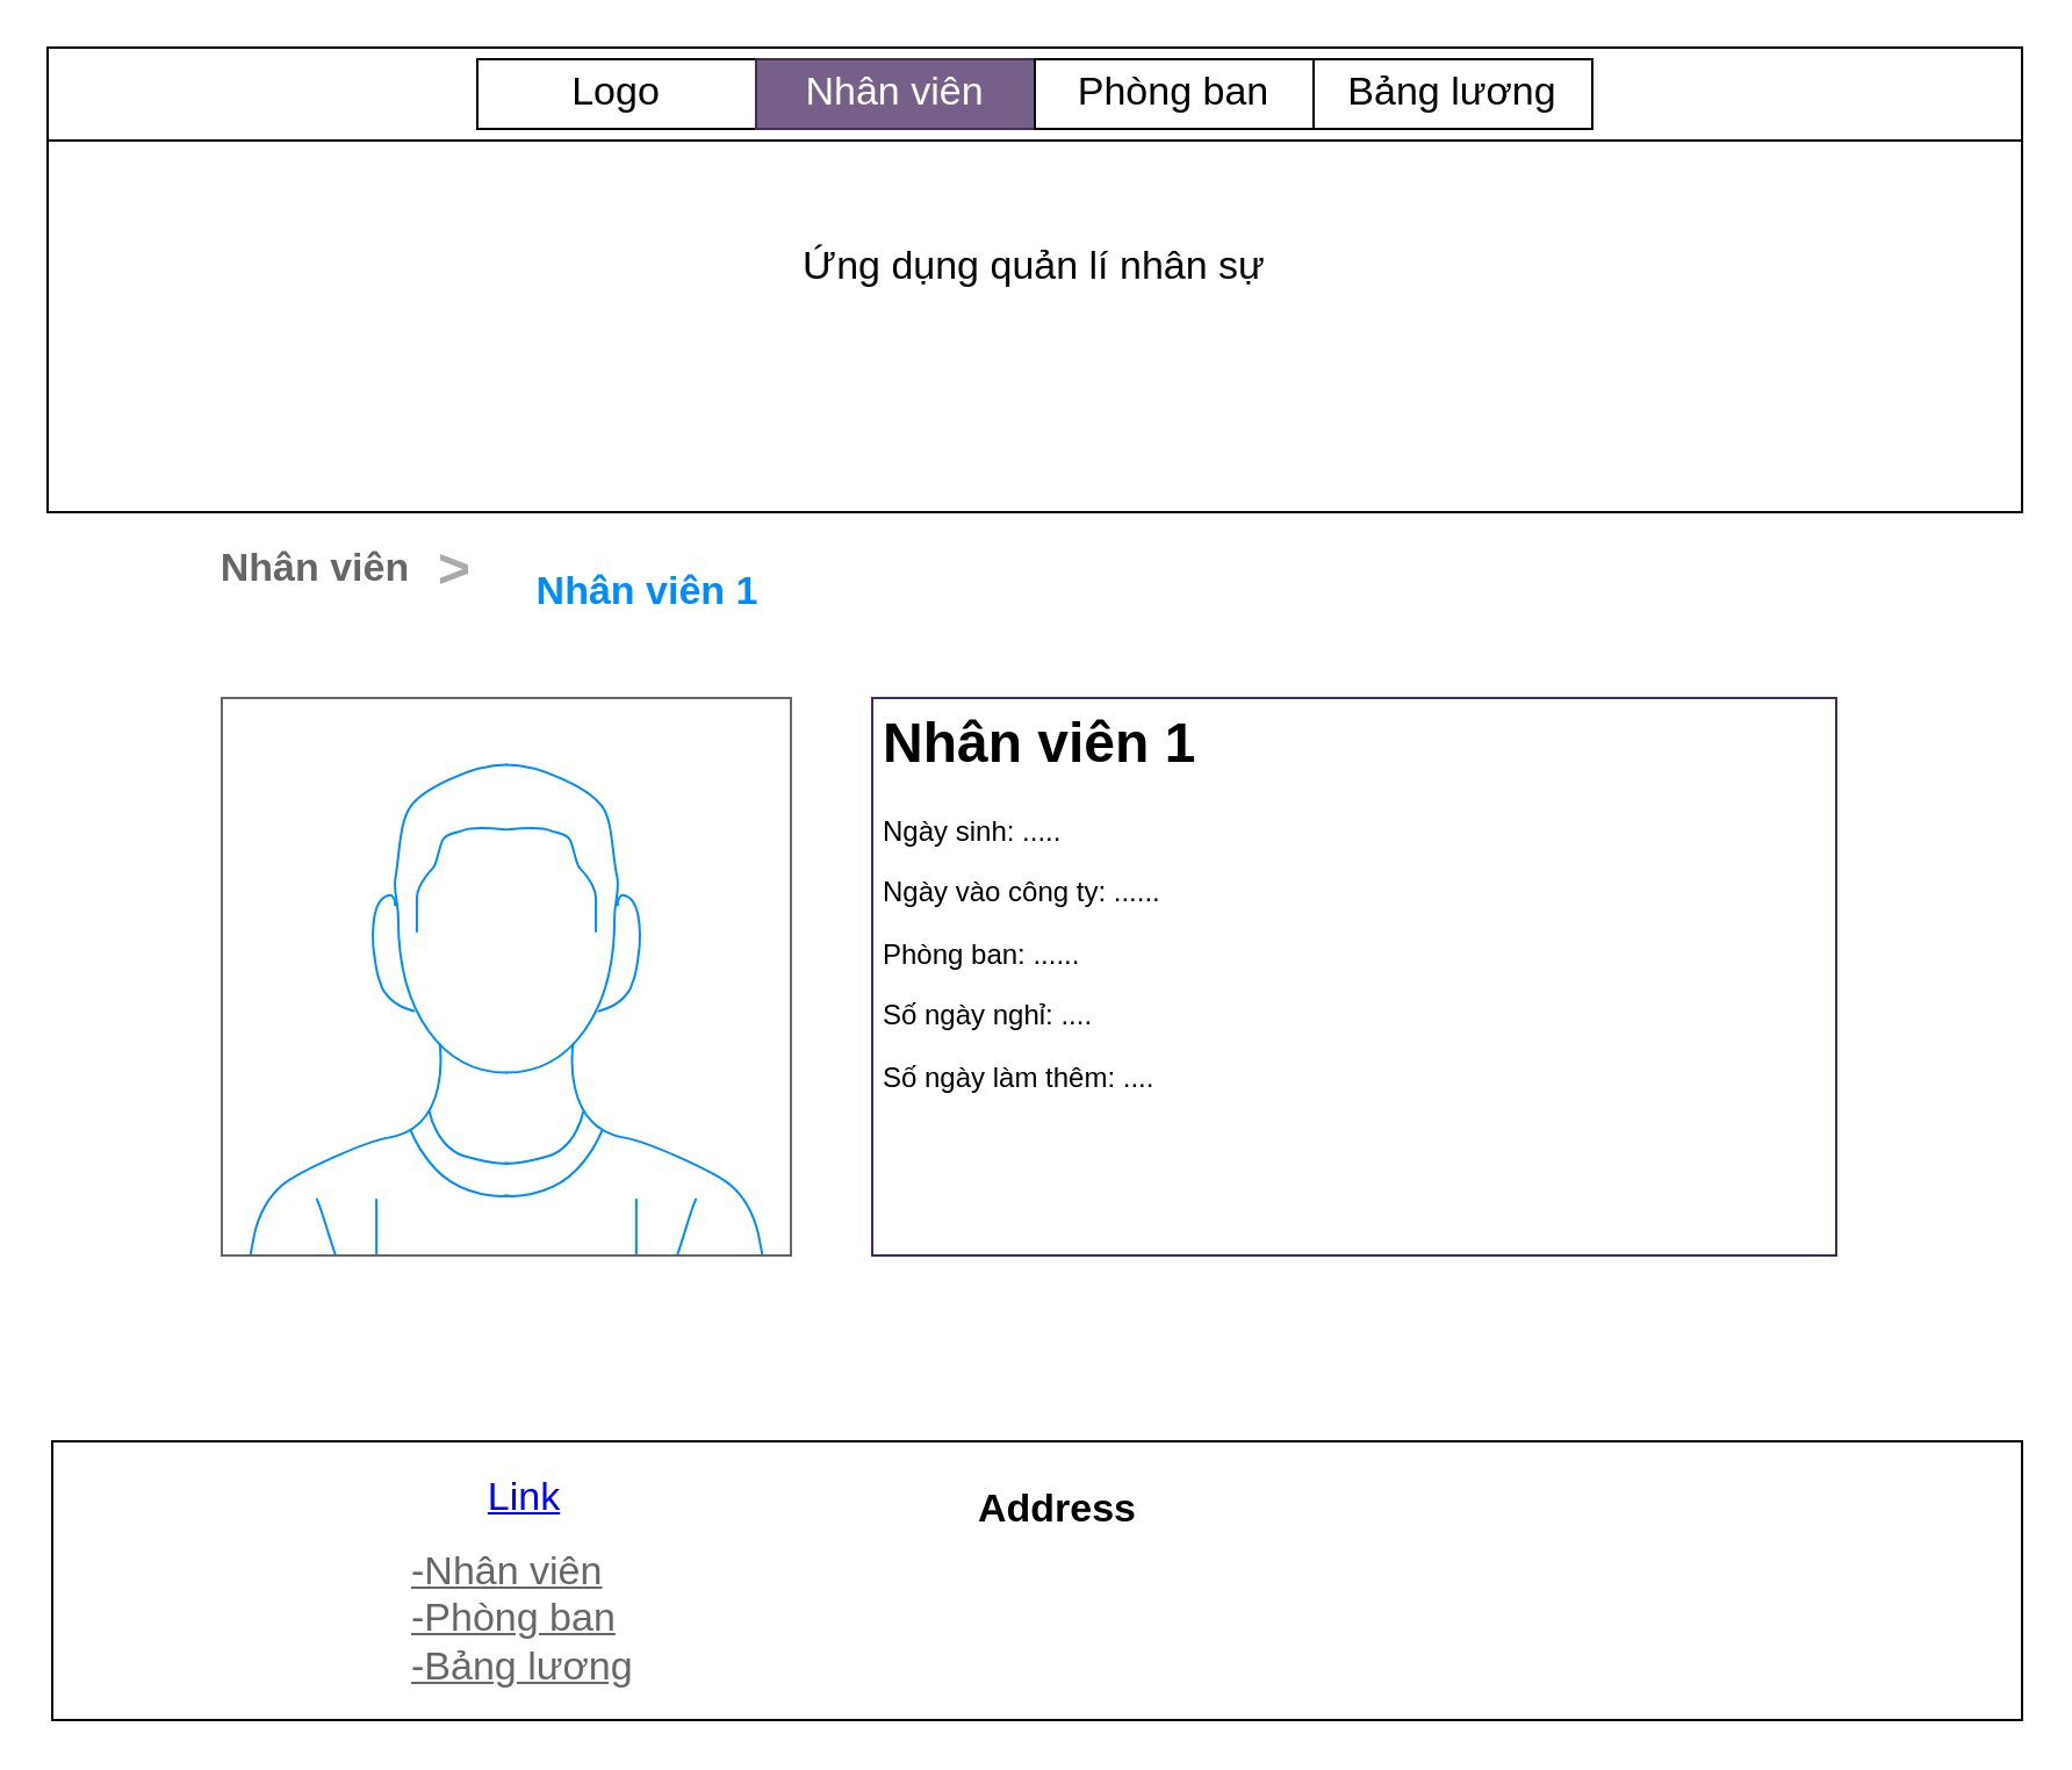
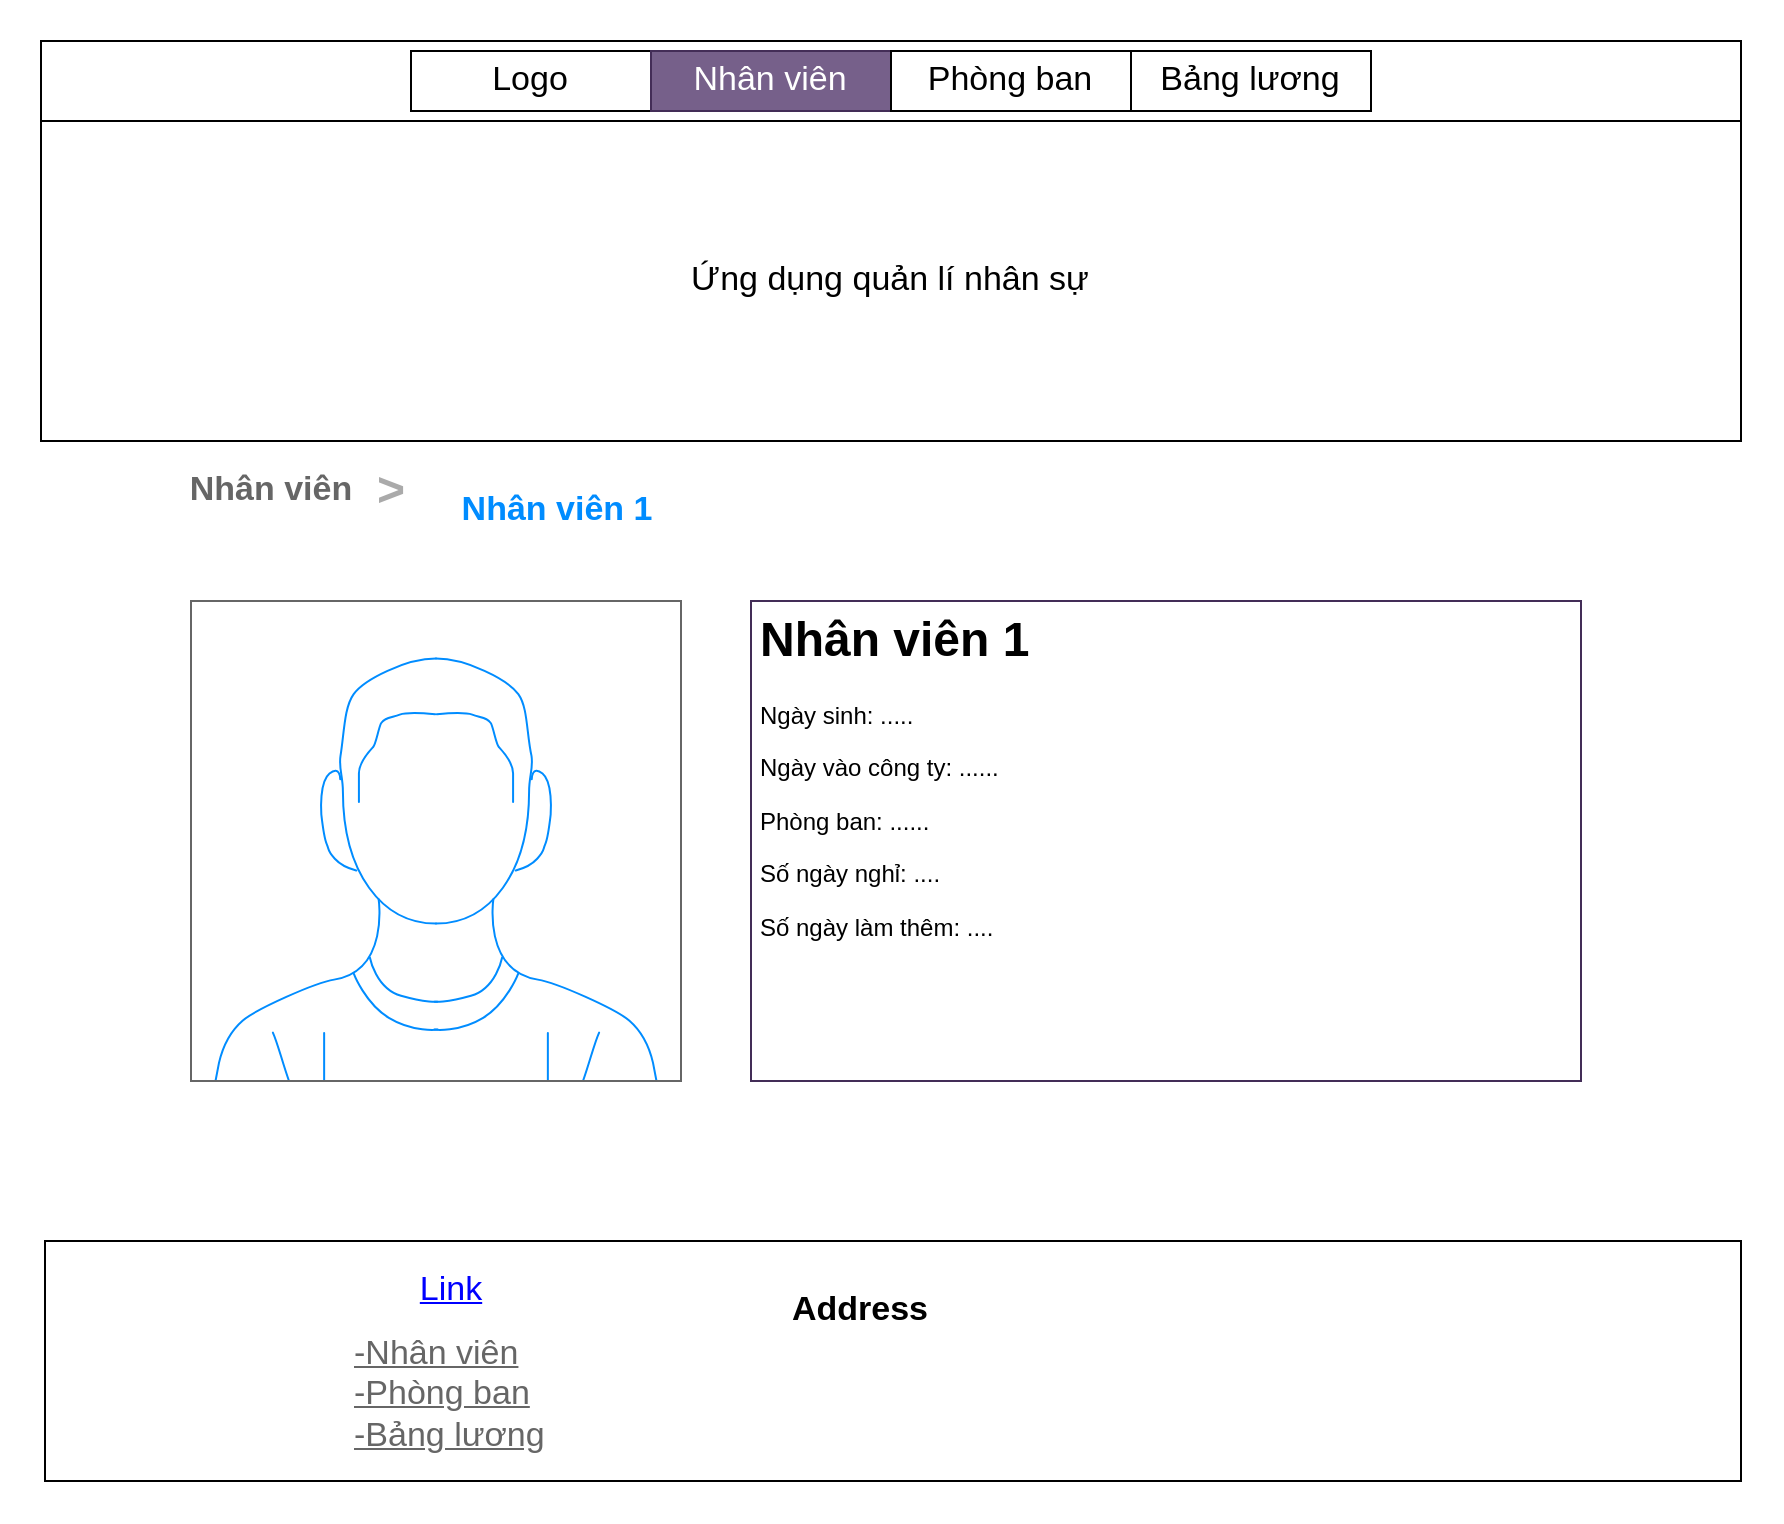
  <mxCell id="0" />
  <mxCell id="1" parent="0" />
  <mxCell id="2" value="" style="rounded=0;whiteSpace=wrap;html=1;align=center;" vertex="1" parent="1"><mxGeometry y="60" width="850" height="160" as="geometry" x="20" /></mxCell>
  <mxCell id="3" value="" style="edgeStyle=none;html=1;" edge="1" parent="1" target="2"><mxGeometry relative="1" as="geometry"><mxPoint x="303.333" y="50" as="sourcePoint" /></mxGeometry></mxCell>
- <mxCell id="4" value="&lt;font style=&quot;font-size: 17px&quot;&gt;Ứng dụng quản lí nhân sự&lt;/font&gt;" style="text;html=1;strokeColor=none;fillColor=none;align=center;verticalAlign=middle;whiteSpace=wrap;rounded=0;strokeWidth=7;" vertex="1" parent="1"><mxGeometry x="290" y="100" width="310" height="30" as="geometry" /></mxCell>
+ <mxCell id="4" value="&lt;font style=&quot;font-size: 17px&quot;&gt;Ứng dụng quản lí nhân sự&lt;/font&gt;" style="text;html=1;strokeColor=none;fillColor=none;align=center;verticalAlign=middle;whiteSpace=wrap;rounded=0;strokeWidth=7;" vertex="1" parent="1"><mxGeometry x="290" y="125" width="310" height="30" as="geometry" /></mxCell>
  <mxCell id="5" style="edgeStyle=none;html=1;exitX=0.5;exitY=1;exitDx=0;exitDy=0;fontSize=17;" edge="1" parent="1" source="6" target="2"><mxGeometry relative="1" as="geometry" /></mxCell>
  <mxCell id="6" value="" style="rounded=0;whiteSpace=wrap;html=1;fontSize=17;strokeWidth=1;" vertex="1" parent="1"><mxGeometry width="850" height="40" as="geometry" x="20" y="20" /></mxCell>
  <mxCell id="7" value="Logo" style="rounded=0;whiteSpace=wrap;html=1;fontSize=17;strokeWidth=1;" vertex="1" parent="1"><mxGeometry x="205" y="25" width="120" height="30" as="geometry" /></mxCell>
  <mxCell id="8" value="Nhân viên" style="rounded=0;whiteSpace=wrap;html=1;fontSize=17;strokeWidth=1;fillColor=#76608a;fontColor=#ffffff;strokeColor=#432D57;" vertex="1" parent="1"><mxGeometry x="325" y="25" width="120" height="30" as="geometry" /></mxCell>
  <mxCell id="9" value="Phòng ban" style="rounded=0;whiteSpace=wrap;html=1;fontSize=17;strokeWidth=1;" vertex="1" parent="1"><mxGeometry x="445" y="25" width="120" height="30" as="geometry" /></mxCell>
  <mxCell id="10" value="Bảng lương" style="rounded=0;whiteSpace=wrap;html=1;fontSize=17;strokeWidth=1;" vertex="1" parent="1"><mxGeometry x="565" y="25" width="120" height="30" as="geometry" /></mxCell>
  <mxCell id="11" value="" style="rounded=0;whiteSpace=wrap;html=1;fontSize=17;strokeWidth=1;" vertex="1" parent="1"><mxGeometry x="22" y="620" width="848" height="120" as="geometry" /></mxCell>
  <mxCell id="12" value="Link" style="shape=rectangle;strokeColor=none;fillColor=none;linkText=;fontSize=17;fontColor=#0000ff;fontStyle=4;html=1;align=center;" vertex="1" parent="1"><mxGeometry x="150" y="630" width="150" height="30" as="geometry" /></mxCell>
  <mxCell id="13" value="&lt;u&gt;-Nhân viên&lt;br&gt;-Phòng ban&lt;br&gt;-Bảng lương&lt;/u&gt;" style="strokeWidth=1;shadow=0;dashed=0;align=center;html=1;shape=mxgraph.mockup.text.bulletedList;textColor=#666666;mainText=,,,,;textSize=17;bulletStyle=none;strokeColor=none;fillColor=none;align=left;verticalAlign=top;fontSize=17;fontColor=#666666;" vertex="1" parent="1"><mxGeometry x="175" y="660" width="150" height="60" as="geometry" /></mxCell>
- <mxCell id="14" value="&lt;b&gt;Address&lt;/b&gt;" style="text;html=1;strokeColor=none;fillColor=none;align=center;verticalAlign=middle;whiteSpace=wrap;rounded=0;fontSize=17;" vertex="1" parent="1"><mxGeometry x="425" y="635" width="60" height="30" as="geometry" /></mxCell>
+ <mxCell id="14" value="&lt;b&gt;Address&lt;/b&gt;" style="text;html=1;strokeColor=none;fillColor=none;align=center;verticalAlign=middle;whiteSpace=wrap;rounded=0;fontSize=17;" vertex="1" parent="1"><mxGeometry x="400" y="640" width="60" height="30" as="geometry" /></mxCell>
  <mxCell id="15" value="Nhân viên" style="strokeWidth=1;shadow=0;dashed=0;align=center;html=1;shape=mxgraph.mockup.navigation.anchor;fontSize=17;fontColor=#666666;fontStyle=1;" vertex="1" parent="1"><mxGeometry x="95" y="230" width="80" height="30" as="geometry" /></mxCell>
  <mxCell id="16" value="&gt;" style="strokeWidth=1;shadow=0;dashed=0;align=center;html=1;shape=mxgraph.mockup.navigation.anchor;fontSize=24;fontColor=#aaaaaa;fontStyle=1;" vertex="1" parent="1"><mxGeometry x="185" y="230" width="20" height="30" as="geometry" /></mxCell>
  <mxCell id="17" value="Nhân viên 1" style="strokeWidth=1;shadow=0;dashed=0;align=center;html=1;shape=mxgraph.mockup.navigation.anchor;fontSize=17;fontColor=#008cff;fontStyle=1;" vertex="1" parent="1"><mxGeometry x="230" y="230" width="95" height="50" as="geometry" /></mxCell>
  <mxCell id="18" value="" style="verticalLabelPosition=bottom;shadow=0;dashed=0;align=center;html=1;verticalAlign=top;strokeWidth=1;shape=mxgraph.mockup.containers.userMale;strokeColor=#666666;strokeColor2=#008cff;" vertex="1" parent="1"><mxGeometry x="95" y="300" width="245" height="240" as="geometry" /></mxCell>
  <mxCell id="19" value="&lt;h1&gt;&lt;font color=&quot;#000000&quot;&gt;Nhân viên 1&lt;/font&gt;&lt;/h1&gt;&lt;p&gt;&lt;font color=&quot;#000000&quot;&gt;Ngày sinh: .....&lt;/font&gt;&lt;/p&gt;&lt;p&gt;&lt;font color=&quot;#000000&quot;&gt;Ngày vào công ty: ......&lt;/font&gt;&lt;/p&gt;&lt;p&gt;&lt;font color=&quot;#000000&quot;&gt;Phòng ban: ......&lt;/font&gt;&lt;/p&gt;&lt;p&gt;&lt;font color=&quot;#000000&quot;&gt;Số ngày nghỉ: ....&lt;/font&gt;&lt;/p&gt;&lt;p&gt;&lt;font color=&quot;#000000&quot;&gt;Số ngày làm thêm: ....&lt;/font&gt;&lt;/p&gt;" style="text;html=1;strokeColor=#432D57;fillColor=none;spacing=5;spacingTop=-20;whiteSpace=wrap;overflow=hidden;rounded=0;fontColor=#ffffff;" vertex="1" parent="1"><mxGeometry x="375" y="300" width="415" height="240" as="geometry" /></mxCell>
